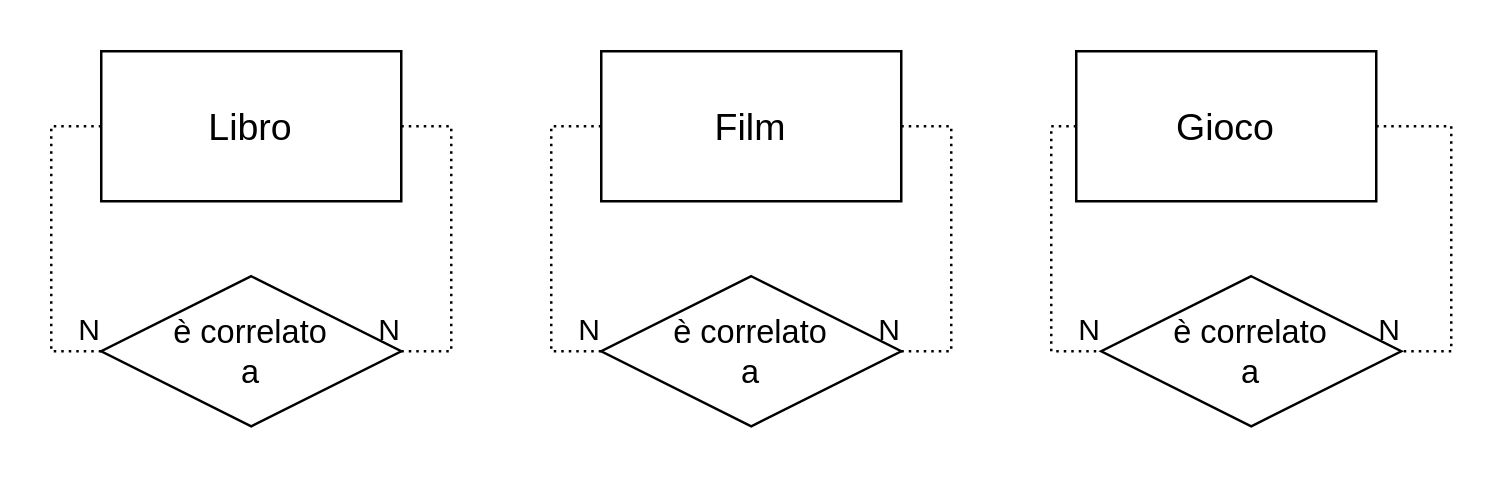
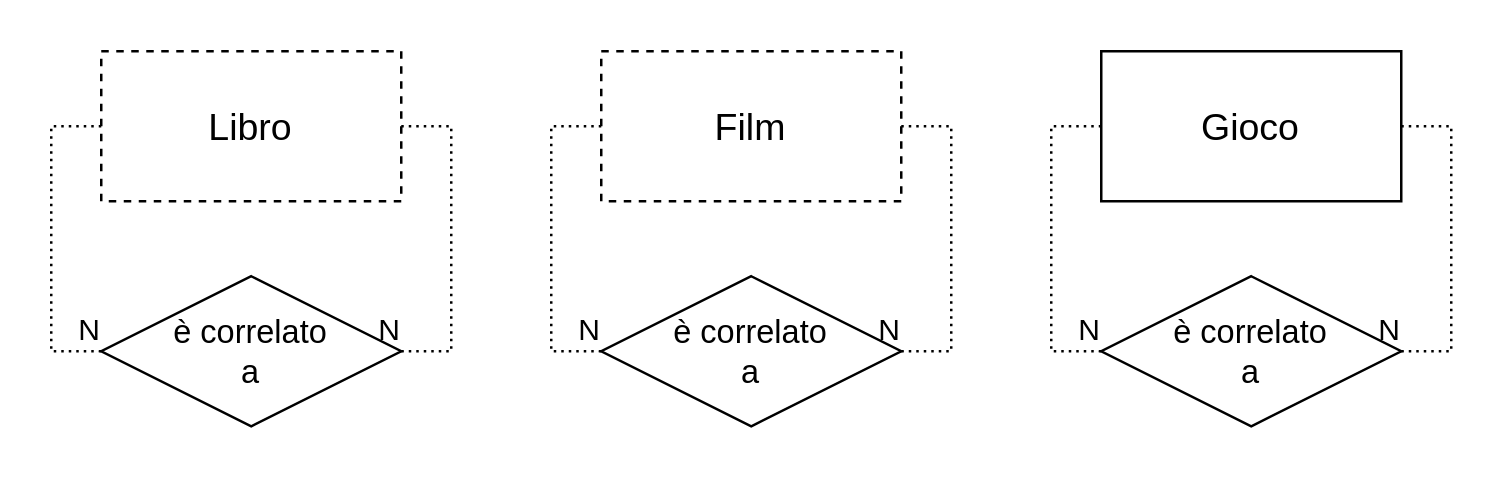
  <mxCell id="0" />
  <mxCell id="1" parent="0" />
- <mxCell id="2" value="Film" style="rounded=0;whiteSpace=wrap;html=1;fontSize=15;" parent="1" vertex="1"><mxGeometry x="240" y="20" width="120" height="60" as="geometry" /></mxCell>
+ <mxCell id="2" value="Film" style="rounded=0;whiteSpace=wrap;html=1;fontSize=15;dashed=1;" parent="1" vertex="1"><mxGeometry x="240" y="20" width="120" height="60" as="geometry" /></mxCell>
  <mxCell id="3" value="" style="endArrow=none;html=1;rounded=0;dashed=1;dashPattern=1 2;exitX=0;exitY=0.5;exitDx=0;exitDy=0;entryX=0;entryY=0.5;entryDx=0;entryDy=0;" parent="1" source="2" target="5" edge="1"><mxGeometry relative="1" as="geometry"><mxPoint x="340" y="90" as="sourcePoint" /><mxPoint x="110" y="140" as="targetPoint" /><Array as="points"><mxPoint x="220" y="50" /><mxPoint x="220" y="140" /></Array></mxGeometry></mxCell>
  <mxCell id="4" value="N" style="resizable=0;html=1;align=right;verticalAlign=bottom;" parent="3" connectable="0" vertex="1"><mxGeometry x="1" relative="1" as="geometry" /></mxCell>
  <mxCell id="5" value="&lt;div style=&quot;font-size: 13px;&quot;&gt;è correlato&lt;/div&gt;&lt;div style=&quot;font-size: 13px;&quot;&gt;a&lt;br style=&quot;font-size: 13px;&quot;&gt;&lt;/div&gt;" style="shape=rhombus;perimeter=rhombusPerimeter;whiteSpace=wrap;html=1;align=center;fontSize=13;" parent="1" vertex="1"><mxGeometry x="240" y="110" width="120" height="60" as="geometry" /></mxCell>
  <mxCell id="6" value="" style="endArrow=none;html=1;rounded=0;dashed=1;dashPattern=1 2;exitX=1;exitY=0.5;exitDx=0;exitDy=0;entryX=1;entryY=0.5;entryDx=0;entryDy=0;" parent="1" source="2" target="5" edge="1"><mxGeometry relative="1" as="geometry"><mxPoint x="210" y="180" as="sourcePoint" /><mxPoint x="180" y="270" as="targetPoint" /><Array as="points"><mxPoint x="380" y="50" /><mxPoint x="380" y="140" /></Array></mxGeometry></mxCell>
  <mxCell id="7" value="N" style="resizable=0;html=1;align=right;verticalAlign=bottom;" parent="6" connectable="0" vertex="1"><mxGeometry x="1" relative="1" as="geometry" /></mxCell>
- <mxCell id="8" value="Gioco" style="rounded=0;whiteSpace=wrap;html=1;fontSize=15;" parent="1" vertex="1"><mxGeometry x="430" y="20" width="120" height="60" as="geometry" /></mxCell>
+ <mxCell id="8" value="Gioco" style="rounded=0;whiteSpace=wrap;html=1;fontSize=15;" parent="1" vertex="1"><mxGeometry x="440" y="20" width="120" height="60" as="geometry" /></mxCell>
  <mxCell id="9" value="" style="endArrow=none;html=1;rounded=0;dashed=1;dashPattern=1 2;exitX=0;exitY=0.5;exitDx=0;exitDy=0;entryX=0;entryY=0.5;entryDx=0;entryDy=0;" parent="1" source="8" target="11" edge="1"><mxGeometry relative="1" as="geometry"><mxPoint x="540" y="90" as="sourcePoint" /><mxPoint x="310" y="140" as="targetPoint" /><Array as="points"><mxPoint x="420" y="50" /><mxPoint x="420" y="140" /></Array></mxGeometry></mxCell>
  <mxCell id="10" value="N" style="resizable=0;html=1;align=right;verticalAlign=bottom;" parent="9" connectable="0" vertex="1"><mxGeometry x="1" relative="1" as="geometry" /></mxCell>
  <mxCell id="11" value="&lt;div style=&quot;font-size: 13px;&quot;&gt;è correlato&lt;/div&gt;&lt;div style=&quot;font-size: 13px;&quot;&gt;a&lt;br style=&quot;font-size: 13px;&quot;&gt;&lt;/div&gt;" style="shape=rhombus;perimeter=rhombusPerimeter;whiteSpace=wrap;html=1;align=center;fontSize=13;" parent="1" vertex="1"><mxGeometry x="440" y="110" width="120" height="60" as="geometry" /></mxCell>
  <mxCell id="12" value="" style="endArrow=none;html=1;rounded=0;dashed=1;dashPattern=1 2;exitX=1;exitY=0.5;exitDx=0;exitDy=0;entryX=1;entryY=0.5;entryDx=0;entryDy=0;" parent="1" source="8" target="11" edge="1"><mxGeometry relative="1" as="geometry"><mxPoint x="410" y="180" as="sourcePoint" /><mxPoint x="380" y="270" as="targetPoint" /><Array as="points"><mxPoint x="580" y="50" /><mxPoint x="580" y="140" /></Array></mxGeometry></mxCell>
  <mxCell id="13" value="N" style="resizable=0;html=1;align=right;verticalAlign=bottom;" parent="12" connectable="0" vertex="1"><mxGeometry x="1" relative="1" as="geometry" /></mxCell>
- <mxCell id="14" value="Libro" style="rounded=0;whiteSpace=wrap;html=1;fontSize=15;" parent="1" vertex="1"><mxGeometry x="40" y="20" width="120" height="60" as="geometry" /></mxCell>
+ <mxCell id="14" value="Libro" style="rounded=0;whiteSpace=wrap;html=1;fontSize=15;dashed=1;" parent="1" vertex="1"><mxGeometry x="40" y="20" width="120" height="60" as="geometry" /></mxCell>
  <mxCell id="15" value="" style="endArrow=none;html=1;rounded=0;dashed=1;dashPattern=1 2;exitX=0;exitY=0.5;exitDx=0;exitDy=0;entryX=0;entryY=0.5;entryDx=0;entryDy=0;" parent="1" source="14" target="17" edge="1"><mxGeometry relative="1" as="geometry"><mxPoint x="140" y="90" as="sourcePoint" /><mxPoint x="-90" y="140" as="targetPoint" /><Array as="points"><mxPoint x="20" y="50" /><mxPoint x="20" y="140" /></Array></mxGeometry></mxCell>
  <mxCell id="16" value="N" style="resizable=0;html=1;align=right;verticalAlign=bottom;" parent="15" connectable="0" vertex="1"><mxGeometry x="1" relative="1" as="geometry" /></mxCell>
  <mxCell id="17" value="&lt;div style=&quot;font-size: 13px;&quot;&gt;è correlato&lt;/div&gt;&lt;div style=&quot;font-size: 13px;&quot;&gt;a&lt;br style=&quot;font-size: 13px;&quot;&gt;&lt;/div&gt;" style="shape=rhombus;perimeter=rhombusPerimeter;whiteSpace=wrap;html=1;align=center;fontSize=13;" parent="1" vertex="1"><mxGeometry x="40" y="110" width="120" height="60" as="geometry" /></mxCell>
  <mxCell id="18" value="" style="endArrow=none;html=1;rounded=0;dashed=1;dashPattern=1 2;exitX=1;exitY=0.5;exitDx=0;exitDy=0;entryX=1;entryY=0.5;entryDx=0;entryDy=0;" parent="1" source="14" target="17" edge="1"><mxGeometry relative="1" as="geometry"><mxPoint x="10" y="180" as="sourcePoint" /><mxPoint x="-20" y="270" as="targetPoint" /><Array as="points"><mxPoint x="180" y="50" /><mxPoint x="180" y="140" /></Array></mxGeometry></mxCell>
  <mxCell id="19" value="N" style="resizable=0;html=1;align=right;verticalAlign=bottom;" parent="18" connectable="0" vertex="1"><mxGeometry x="1" relative="1" as="geometry" /></mxCell>
